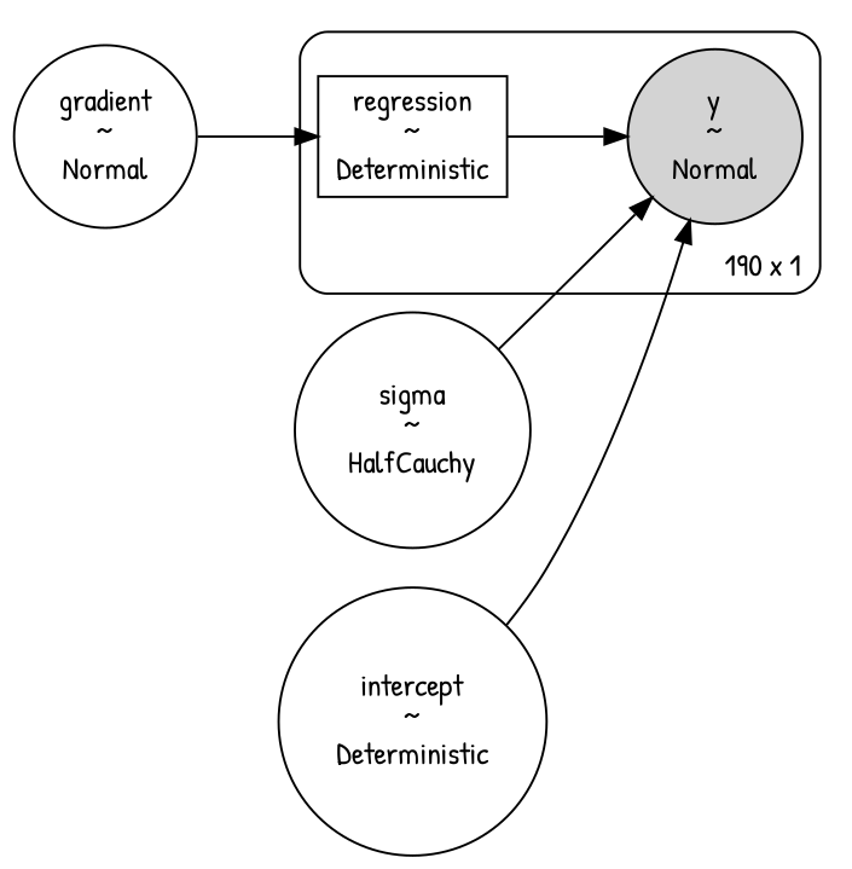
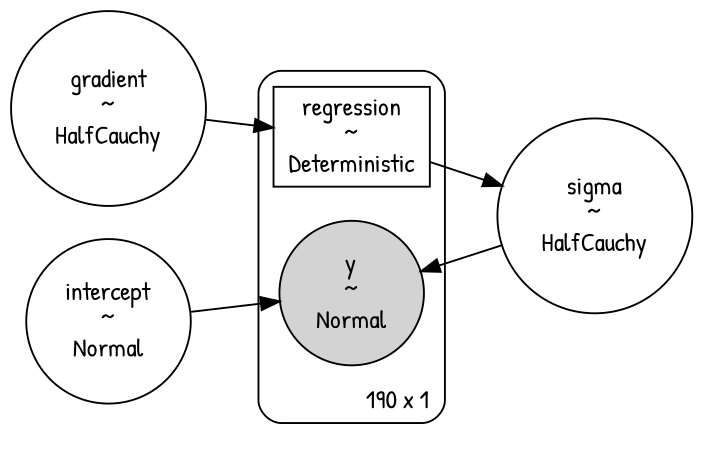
  digraph {
    fontname="Patrick Hand"
    rankdir=LR
    node [fontname="Patrick Hand" shape=circle]
    edge [fontname="Patrick Hand"]
    n1 [label="y\n~\nNormal" style=filled]
    n2 [label="regression\n~\nDeterministic" shape=box]
-   n3 [label="gradient\n~\nNormal"]
+   n3 [label="gradient\n~\nHalfCauchy"]
    n4 [label="sigma\n~\nHalfCauchy"]
-   n5 [label="intercept\n~\nDeterministic"]
+   n5 [label="intercept\n~\nNormal"]
    subgraph cluster_1 {
      label="190 x 1"
      labeljust=r
      labelloc=b
      style=rounded
      n1
      n2
    }
-   n2 -> n1
+   n2 -> n4
    n3 -> n2
    n4 -> n1
    n5 -> n1
  }
